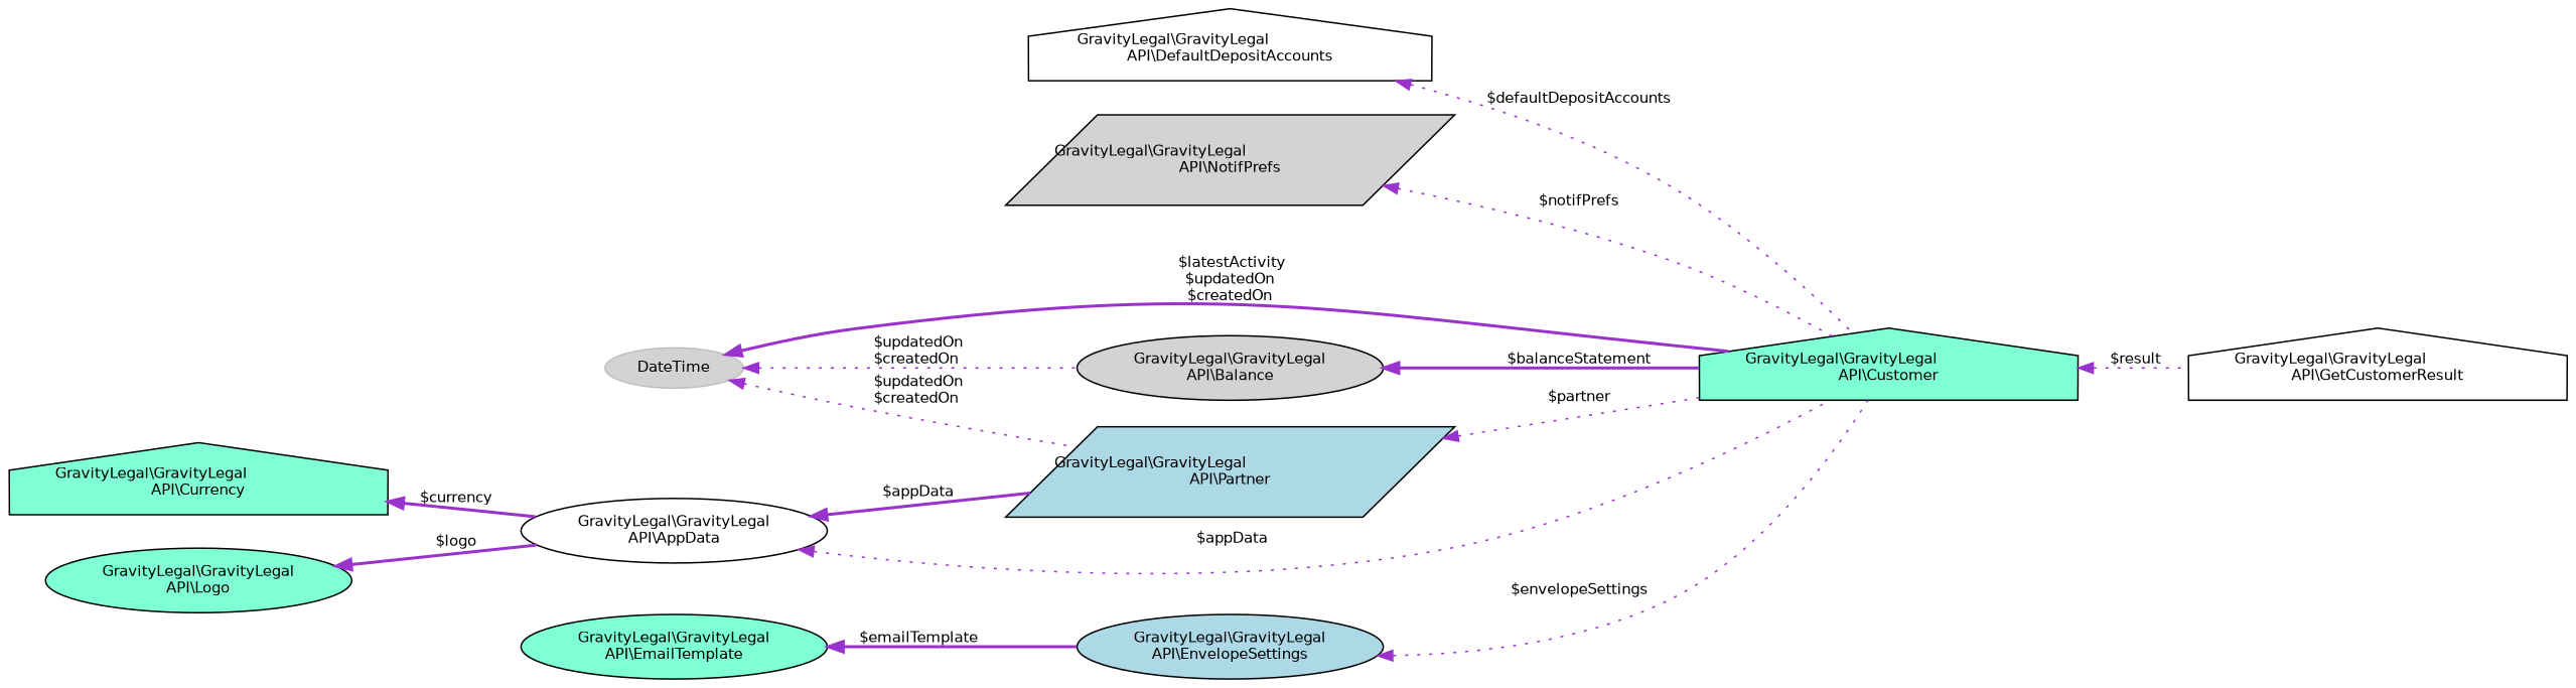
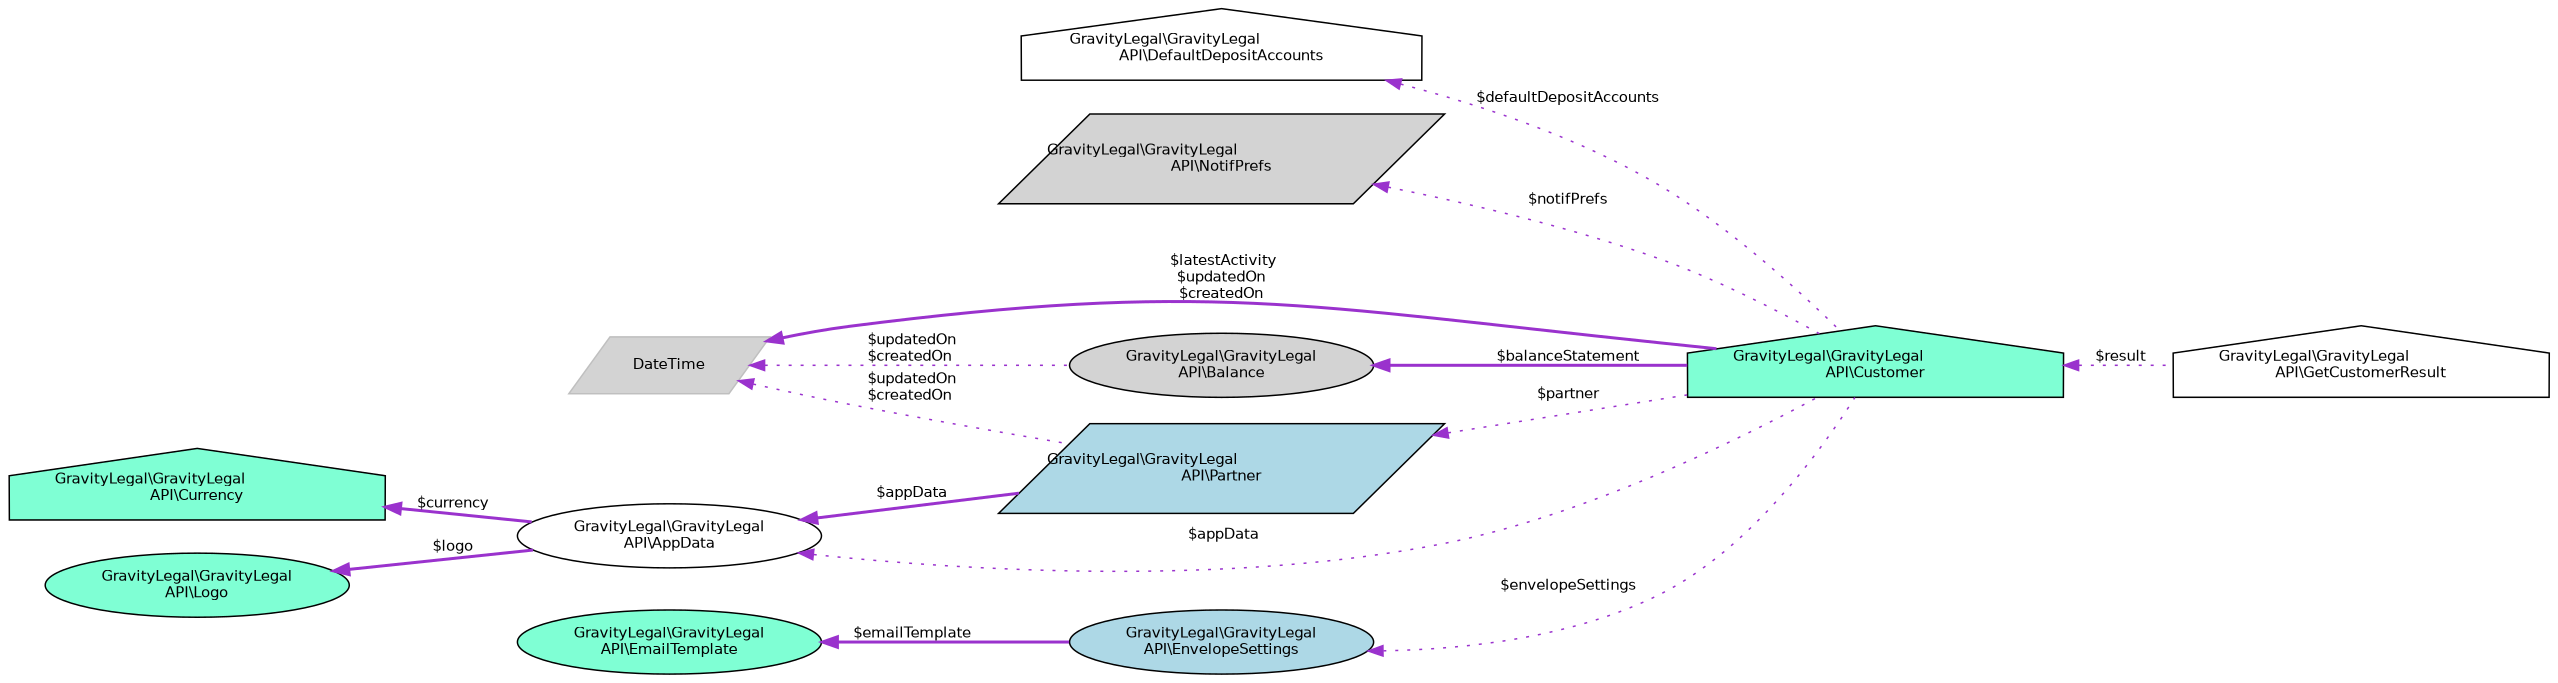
  digraph {
    rankdir=LR
    node [color=black fillcolor=aquamarine fontname=Helvetica fontsize=10 shape=ellipse style=filled]
    edge [color=darkorchid3 dir=back fontname=Helvetica fontsize=10 labelfontname=Helvetica labelfontsize=10 style=dotted]
    n1 [fillcolor=white fontcolor=black height=0.2 label="GravityLegal\\GravityLegal\lAPI\\GetCustomerResult" shape=house width=0.4]
    n2 [height=0.2 label="GravityLegal\\GravityLegal\lAPI\\Customer" shape=house width=0.4]
    n3 [fillcolor=white height=0.2 label="GravityLegal\\GravityLegal\lAPI\\DefaultDepositAccounts" shape=house width=0.4]
    Node4 [fillcolor=lightgrey height=0.2 label="GravityLegal\\GravityLegal\lAPI\\NotifPrefs" shape=parallelogram width=0.4]
-   n5 [color=grey75 fillcolor=lightgrey height=0.2 label=DateTime width=0.4]
+   n5 [color=grey75 fillcolor=lightgrey height=0.2 label=DateTime shape=parallelogram width=0.4]
    n6 [fillcolor=lightgrey height=0.2 label="GravityLegal\\GravityLegal\lAPI\\Balance" width=0.4]
    n7 [fillcolor=lightblue height=0.2 label="GravityLegal\\GravityLegal\lAPI\\Partner" shape=parallelogram width=0.4]
    n8 [fillcolor=lightblue height=0.2 label="GravityLegal\\GravityLegal\lAPI\\EnvelopeSettings" width=0.4]
    n9 [height=0.2 label="GravityLegal\\GravityLegal\lAPI\\EmailTemplate" width=0.4]
    n10 [fillcolor=white height=0.2 label="GravityLegal\\GravityLegal\lAPI\\AppData" width=0.4]
    n11 [height=0.2 label="GravityLegal\\GravityLegal\lAPI\\Currency" shape=house width=0.4]
    n12 [height=0.2 label="GravityLegal\\GravityLegal\lAPI\\Logo" width=0.4]
    n2 -> n1 [label=" $result"]
    n3 -> n2 [label=" $defaultDepositAccounts"]
    Node4 -> n2 [label=" $notifPrefs"]
    n5 -> n2 [label=" $latestActivity\n$updatedOn\n$createdOn" style=bold]
    n5 -> n6 [label=" $updatedOn\n$createdOn"]
    n5 -> n7 [label=" $updatedOn\n$createdOn"]
    n6 -> n2 [label=" $balanceStatement" style=bold]
    n7 -> n2 [label=" $partner"]
    n8 -> n2 [label=" $envelopeSettings"]
    n9 -> n8 [label=" $emailTemplate" style=bold]
    n10 -> n2 [label=" $appData"]
    n10 -> n7 [label=" $appData" style=bold]
    n11 -> n10 [label=" $currency" style=bold]
    n12 -> n10 [label=" $logo" style=bold]
  }
